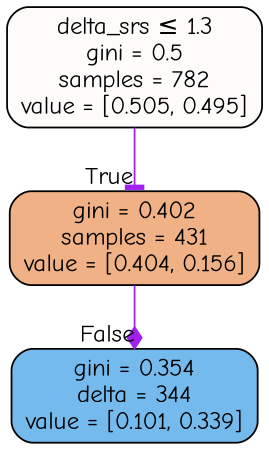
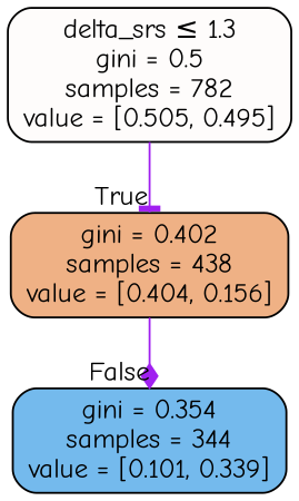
  digraph {
    fontname="Comic Neue"
    node [color=black fontname="Comic Neue" shape=box style="filled, rounded"]
    edge [color=purple fontname="Comic Neue" labeldistance=2.5]
    n1 [fillcolor="#e5813905" label=<delta_srs &le; 1.3<br/>gini = 0.5<br/>samples = 782<br/>value = [0.505, 0.495]>]
-   n2 [fillcolor="#e581399d" label=<gini = 0.402<br/>samples = 431<br/>value = [0.404, 0.156]>]
-   n3 [fillcolor="#399de5b3" label=<gini = 0.354<br/>delta = 344<br/>value = [0.101, 0.339]>]
+   n2 [fillcolor="#e581399d" label=<gini = 0.402<br/>samples = 438<br/>value = [0.404, 0.156]>]
+   n3 [fillcolor="#399de5b3" label=<gini = 0.354<br/>samples = 344<br/>value = [0.101, 0.339]>]
    n1 -> n2 [arrowhead=tee headlabel=True labelangle=45]
    n2 -> n3 [arrowhead=diamond headlabel=False labelangle=-45]
  }
